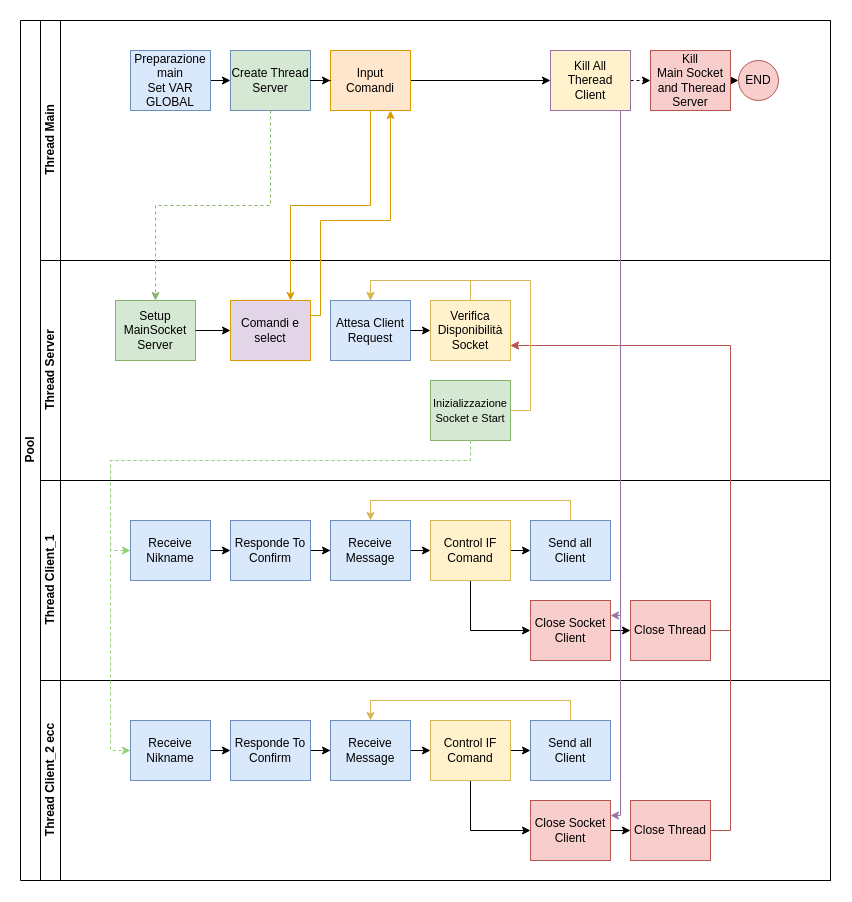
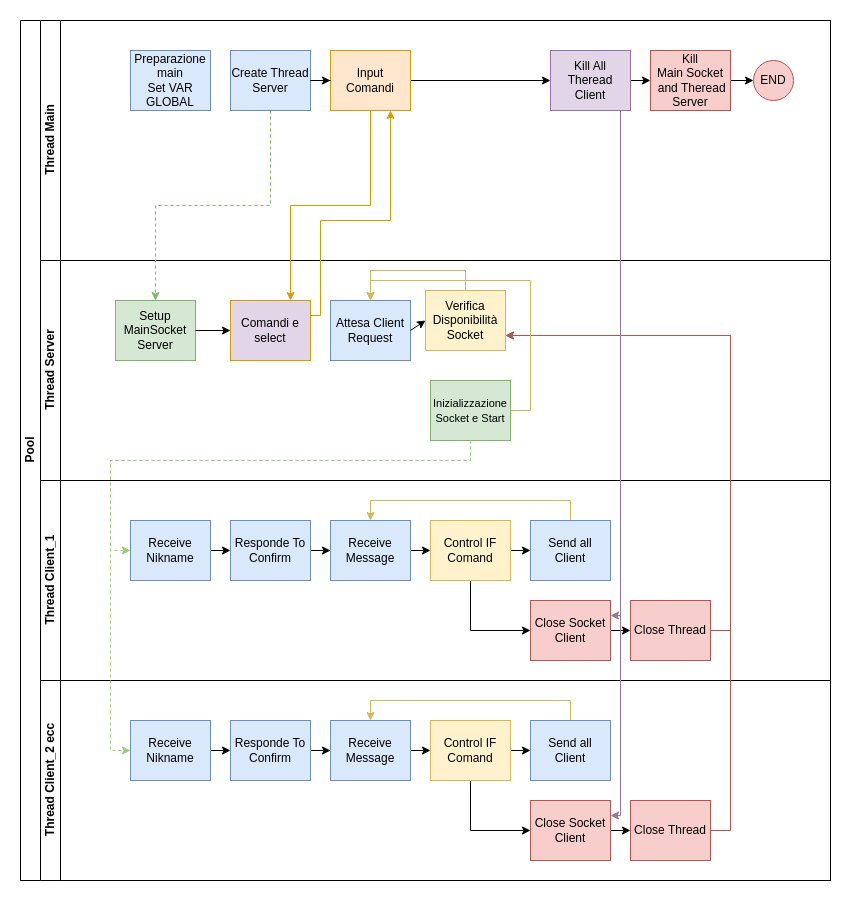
  <mxCell id="0" />
  <mxCell id="1" parent="0" />
  <mxCell id="2" value="Pool" style="swimlane;html=1;childLayout=stackLayout;resizeParent=1;resizeParentMax=0;horizontal=0;startSize=20;horizontalStack=0;" parent="1" vertex="1"><mxGeometry x="20" y="20" width="810" height="860" as="geometry" /></mxCell>
  <mxCell id="3" value="Thread Main" style="swimlane;html=1;startSize=20;horizontal=0;" parent="2" vertex="1"><mxGeometry x="20" width="790" height="240" as="geometry" /></mxCell>
- <mxCell id="4" style="edgeStyle=orthogonalEdgeStyle;rounded=0;orthogonalLoop=1;jettySize=auto;html=1;exitX=1;exitY=0.5;exitDx=0;exitDy=0;entryX=0;entryY=0.5;entryDx=0;entryDy=0;" edge="1" parent="3" source="5" target="9"><mxGeometry relative="1" as="geometry" /></mxCell>
  <mxCell id="5" value="Preparazione&lt;br&gt;main&lt;br&gt;Set VAR GLOBAL" style="rounded=0;whiteSpace=wrap;html=1;fontFamily=Helvetica;fontSize=12;align=center;fillColor=#dae8fc;strokeColor=#6c8ebf;" parent="3" vertex="1"><mxGeometry x="90" y="30" width="80" height="60" as="geometry" /></mxCell>
- <mxCell id="6" style="edgeStyle=orthogonalEdgeStyle;rounded=0;orthogonalLoop=1;jettySize=auto;html=1;exitX=1;exitY=0.5;exitDx=0;exitDy=0;entryX=0;entryY=0.5;entryDx=0;entryDy=0;endArrow=classic;endFill=1;strokeColor=#000000;dashed=1;" edge="1" parent="3" source="7" target="14"><mxGeometry relative="1" as="geometry" /></mxCell>
- <mxCell id="7" value="Kill All Theread Client" style="rounded=0;whiteSpace=wrap;html=1;fontFamily=Helvetica;fontSize=12;align=center;fillColor=#fff2cc;strokeColor=#9673a6;" parent="3" vertex="1"><mxGeometry x="510" y="30" width="80" height="60" as="geometry" /></mxCell>
- <mxCell id="8" value="END" style="ellipse;whiteSpace=wrap;html=1;fillColor=#f8cecc;strokeColor=#b85450;" parent="3" vertex="1"><mxGeometry x="698" y="40" width="40" height="40" as="geometry" /></mxCell>
- <mxCell id="9" value="Create Thread Server" style="rounded=0;whiteSpace=wrap;html=1;fontFamily=Helvetica;fontSize=12;align=center;fillColor=#d5e8d4;strokeColor=#6c8ebf;" vertex="1" parent="3"><mxGeometry x="190" y="30" width="80" height="60" as="geometry" /></mxCell>
+ <mxCell id="6" style="edgeStyle=orthogonalEdgeStyle;rounded=0;orthogonalLoop=1;jettySize=auto;html=1;exitX=1;exitY=0.5;exitDx=0;exitDy=0;entryX=0;entryY=0.5;entryDx=0;entryDy=0;endArrow=classic;endFill=1;strokeColor=#000000;" edge="1" parent="3" source="7" target="14"><mxGeometry relative="1" as="geometry" /></mxCell>
+ <mxCell id="7" value="Kill All Theread Client" style="rounded=0;whiteSpace=wrap;html=1;fontFamily=Helvetica;fontSize=12;align=center;fillColor=#e1d5e7;strokeColor=#9673a6;" parent="3" vertex="1"><mxGeometry x="510" y="30" width="80" height="60" as="geometry" /></mxCell>
+ <mxCell id="8" value="END" style="ellipse;whiteSpace=wrap;html=1;fillColor=#f8cecc;strokeColor=#b85450;" parent="3" vertex="1"><mxGeometry x="713" y="40" width="40" height="40" as="geometry" /></mxCell>
+ <mxCell id="9" value="Create Thread Server" style="rounded=0;whiteSpace=wrap;html=1;fontFamily=Helvetica;fontSize=12;align=center;fillColor=#dae8fc;strokeColor=#6c8ebf;" vertex="1" parent="3"><mxGeometry x="190" y="30" width="80" height="60" as="geometry" /></mxCell>
  <mxCell id="10" style="edgeStyle=orthogonalEdgeStyle;rounded=0;orthogonalLoop=1;jettySize=auto;html=1;exitX=1;exitY=0.5;exitDx=0;exitDy=0;entryX=0;entryY=0.5;entryDx=0;entryDy=0;endArrow=classic;endFill=1;strokeColor=#000000;" edge="1" parent="3" source="11" target="7"><mxGeometry relative="1" as="geometry" /></mxCell>
  <mxCell id="11" value="Input Comandi" style="rounded=0;whiteSpace=wrap;html=1;fontFamily=Helvetica;fontSize=12;align=center;fillColor=#ffe6cc;strokeColor=#d79b00;" vertex="1" parent="3"><mxGeometry x="290" y="30" width="80" height="60" as="geometry" /></mxCell>
  <mxCell id="12" style="edgeStyle=orthogonalEdgeStyle;rounded=0;orthogonalLoop=1;jettySize=auto;html=1;entryX=0;entryY=0.5;entryDx=0;entryDy=0;" edge="1" parent="3" source="9" target="11"><mxGeometry relative="1" as="geometry"><mxPoint x="300" y="60" as="targetPoint" /></mxGeometry></mxCell>
  <mxCell id="13" style="edgeStyle=orthogonalEdgeStyle;rounded=0;orthogonalLoop=1;jettySize=auto;html=1;exitX=1;exitY=0.5;exitDx=0;exitDy=0;entryX=0;entryY=0.5;entryDx=0;entryDy=0;endArrow=classic;endFill=1;strokeColor=#000000;" edge="1" parent="3" source="14" target="8"><mxGeometry relative="1" as="geometry" /></mxCell>
  <mxCell id="14" value="Kill &lt;br&gt;Main Socket&lt;br&gt;&amp;nbsp;and Theread Server" style="rounded=0;whiteSpace=wrap;html=1;fontFamily=Helvetica;fontSize=12;align=center;fillColor=#f8cecc;strokeColor=#b85450;" vertex="1" parent="3"><mxGeometry x="610" y="30" width="80" height="60" as="geometry" /></mxCell>
  <mxCell id="15" value="Thread Server" style="swimlane;html=1;startSize=20;horizontal=0;" parent="2" vertex="1"><mxGeometry x="20" y="240" width="790" height="220" as="geometry" /></mxCell>
  <mxCell id="16" value="Attesa Client Request" style="rounded=0;whiteSpace=wrap;html=1;fontFamily=Helvetica;fontSize=12;align=center;fillColor=#dae8fc;strokeColor=#6c8ebf;" parent="15" vertex="1"><mxGeometry x="290" y="40" width="80" height="60" as="geometry" /></mxCell>
- <mxCell id="17" value="Verifica Disponibilità&lt;br&gt;Socket" style="rounded=0;whiteSpace=wrap;html=1;fillColor=#fff2cc;strokeColor=#d6b656;" parent="15" vertex="1"><mxGeometry x="390" y="40" width="80" height="60" as="geometry" /></mxCell>
+ <mxCell id="17" value="Verifica Disponibilità&lt;br&gt;Socket" style="rounded=0;whiteSpace=wrap;html=1;fillColor=#fff2cc;strokeColor=#d6b656;" parent="15" vertex="1"><mxGeometry x="385" y="30" width="80" height="60" as="geometry" /></mxCell>
  <mxCell id="18" value="" style="endArrow=classic;html=1;entryX=0;entryY=0.5;entryDx=0;entryDy=0;exitX=1;exitY=0.5;exitDx=0;exitDy=0;" parent="15" source="16" target="17" edge="1"><mxGeometry width="50" height="50" relative="1" as="geometry"><mxPoint x="190" y="410" as="sourcePoint" /><mxPoint x="240" y="360" as="targetPoint" /></mxGeometry></mxCell>
  <mxCell id="19" value="&lt;font style=&quot;font-size: 11px&quot;&gt;Inizializzazione&lt;br&gt;Socket e Start&lt;/font&gt;" style="rounded=0;whiteSpace=wrap;html=1;fontFamily=Helvetica;fontSize=12;align=center;fillColor=#d5e8d4;strokeColor=#82b366;" parent="15" vertex="1"><mxGeometry x="390" y="120" width="80" height="60" as="geometry" /></mxCell>
  <mxCell id="20" style="edgeStyle=orthogonalEdgeStyle;rounded=0;jumpSize=0;orthogonalLoop=1;jettySize=auto;html=1;exitX=0.5;exitY=0;exitDx=0;exitDy=0;endSize=6;strokeWidth=1;entryX=0.5;entryY=0;entryDx=0;entryDy=0;fillColor=#fff2cc;strokeColor=#d6b656;" parent="15" source="17" target="16" edge="1"><mxGeometry relative="1" as="geometry"><mxPoint x="299.69" y="10" as="targetPoint" /></mxGeometry></mxCell>
  <mxCell id="21" value="Setup MainSocket&lt;br&gt;Server" style="rounded=0;whiteSpace=wrap;html=1;fontFamily=Helvetica;fontSize=12;align=center;fillColor=#d5e8d4;strokeColor=#82b366;" parent="15" vertex="1"><mxGeometry x="75" y="40" width="80" height="60" as="geometry" /></mxCell>
  <mxCell id="22" value="Comandi e select" style="rounded=0;whiteSpace=wrap;html=1;fontFamily=Helvetica;fontSize=12;align=center;fillColor=#e1d5e7;strokeColor=#d79b00;" vertex="1" parent="15"><mxGeometry x="190" y="40" width="80" height="60" as="geometry" /></mxCell>
  <mxCell id="23" style="edgeStyle=orthogonalEdgeStyle;rounded=0;jumpSize=0;orthogonalLoop=1;jettySize=auto;html=1;exitX=1;exitY=0.5;exitDx=0;exitDy=0;entryX=0;entryY=0.5;entryDx=0;entryDy=0;endSize=6;strokeWidth=1;" edge="1" parent="15" source="21" target="22"><mxGeometry relative="1" as="geometry"><mxPoint x="320" y="330" as="targetPoint" /><mxPoint x="200" y="330" as="sourcePoint" /></mxGeometry></mxCell>
  <mxCell id="24" value="Thread Client_1" style="swimlane;html=1;startSize=20;horizontal=0;" parent="2" vertex="1"><mxGeometry x="20" y="460" width="790" height="200" as="geometry" /></mxCell>
  <mxCell id="25" style="edgeStyle=orthogonalEdgeStyle;rounded=0;jumpSize=0;orthogonalLoop=1;jettySize=auto;html=1;exitX=1;exitY=0.5;exitDx=0;exitDy=0;entryX=0;entryY=0.5;entryDx=0;entryDy=0;endSize=6;strokeWidth=1;" parent="24" source="26" target="28" edge="1"><mxGeometry relative="1" as="geometry" /></mxCell>
  <mxCell id="26" value="Receive Nikname" style="rounded=0;whiteSpace=wrap;html=1;fontFamily=Helvetica;fontSize=12;align=center;fillColor=#dae8fc;strokeColor=#6c8ebf;" parent="24" vertex="1"><mxGeometry x="90" y="40" width="80" height="60" as="geometry" /></mxCell>
  <mxCell id="27" style="edgeStyle=orthogonalEdgeStyle;rounded=0;jumpSize=0;orthogonalLoop=1;jettySize=auto;html=1;exitX=1;exitY=0.5;exitDx=0;exitDy=0;endSize=6;strokeWidth=1;" parent="24" source="28" target="30" edge="1"><mxGeometry relative="1" as="geometry" /></mxCell>
  <mxCell id="28" value="Responde To&lt;br&gt;Confirm" style="rounded=0;whiteSpace=wrap;html=1;fontFamily=Helvetica;fontSize=12;align=center;fillColor=#dae8fc;strokeColor=#6c8ebf;" parent="24" vertex="1"><mxGeometry x="190" y="40" width="80" height="60" as="geometry" /></mxCell>
  <mxCell id="29" style="edgeStyle=orthogonalEdgeStyle;rounded=0;jumpSize=0;orthogonalLoop=1;jettySize=auto;html=1;exitX=1;exitY=0.5;exitDx=0;exitDy=0;entryX=0;entryY=0.5;entryDx=0;entryDy=0;endSize=6;strokeWidth=1;" parent="24" source="30" target="35" edge="1"><mxGeometry relative="1" as="geometry" /></mxCell>
  <mxCell id="30" value="Receive&lt;br&gt;Message" style="rounded=0;whiteSpace=wrap;html=1;fontFamily=Helvetica;fontSize=12;align=center;fillColor=#dae8fc;strokeColor=#6c8ebf;" parent="24" vertex="1"><mxGeometry x="290" y="40" width="80" height="60" as="geometry" /></mxCell>
  <mxCell id="31" style="edgeStyle=orthogonalEdgeStyle;rounded=0;jumpSize=0;orthogonalLoop=1;jettySize=auto;html=1;exitX=0.5;exitY=0;exitDx=0;exitDy=0;entryX=0.5;entryY=0;entryDx=0;entryDy=0;endSize=6;strokeWidth=1;fillColor=#fff2cc;strokeColor=#d6b656;" parent="24" source="32" target="30" edge="1"><mxGeometry relative="1" as="geometry" /></mxCell>
  <mxCell id="32" value="Send all&lt;br&gt;Client" style="rounded=0;whiteSpace=wrap;html=1;fontFamily=Helvetica;fontSize=12;align=center;fillColor=#dae8fc;strokeColor=#6c8ebf;" parent="24" vertex="1"><mxGeometry x="490" y="40" width="80" height="60" as="geometry" /></mxCell>
  <mxCell id="33" style="edgeStyle=orthogonalEdgeStyle;rounded=0;jumpSize=0;orthogonalLoop=1;jettySize=auto;html=1;exitX=1;exitY=0.5;exitDx=0;exitDy=0;entryX=0;entryY=0.5;entryDx=0;entryDy=0;endSize=6;strokeWidth=1;" parent="24" source="35" target="32" edge="1"><mxGeometry relative="1" as="geometry" /></mxCell>
  <mxCell id="34" style="edgeStyle=orthogonalEdgeStyle;rounded=0;jumpSize=0;orthogonalLoop=1;jettySize=auto;html=1;exitX=0.5;exitY=1;exitDx=0;exitDy=0;entryX=0;entryY=0.5;entryDx=0;entryDy=0;endSize=6;strokeWidth=1;" parent="24" source="35" target="37" edge="1"><mxGeometry relative="1" as="geometry" /></mxCell>
  <mxCell id="35" value="Control IF&lt;br&gt;Comand" style="rounded=0;whiteSpace=wrap;html=1;fontFamily=Helvetica;fontSize=12;align=center;fillColor=#fff2cc;strokeColor=#d6b656;" parent="24" vertex="1"><mxGeometry x="390" y="40" width="80" height="60" as="geometry" /></mxCell>
  <mxCell id="36" style="edgeStyle=orthogonalEdgeStyle;rounded=0;orthogonalLoop=1;jettySize=auto;html=1;exitX=1;exitY=0.5;exitDx=0;exitDy=0;entryX=0;entryY=0.5;entryDx=0;entryDy=0;" parent="24" source="37" target="38" edge="1"><mxGeometry relative="1" as="geometry" /></mxCell>
  <mxCell id="37" value="Close Socket&lt;br&gt;Client" style="rounded=0;whiteSpace=wrap;html=1;fontFamily=Helvetica;fontSize=12;align=center;fillColor=#f8cecc;strokeColor=#b85450;" parent="24" vertex="1"><mxGeometry x="490" y="120" width="80" height="60" as="geometry" /></mxCell>
  <mxCell id="38" value="Close Thread" style="rounded=0;whiteSpace=wrap;html=1;fontFamily=Helvetica;fontSize=12;align=center;fillColor=#f8cecc;strokeColor=#b85450;" parent="24" vertex="1"><mxGeometry x="590" y="120" width="80" height="60" as="geometry" /></mxCell>
  <mxCell id="39" value="Thread Client_2 ecc" style="swimlane;html=1;startSize=20;horizontal=0;" vertex="1" parent="2"><mxGeometry x="20" y="660" width="790" height="200" as="geometry"><mxRectangle x="20" y="460" width="1080" height="20" as="alternateBounds" /></mxGeometry></mxCell>
  <mxCell id="40" style="edgeStyle=orthogonalEdgeStyle;rounded=0;jumpSize=0;orthogonalLoop=1;jettySize=auto;html=1;exitX=1;exitY=0.5;exitDx=0;exitDy=0;entryX=0;entryY=0.5;entryDx=0;entryDy=0;endSize=6;strokeWidth=1;" edge="1" parent="39" source="41" target="43"><mxGeometry relative="1" as="geometry" /></mxCell>
  <mxCell id="41" value="Receive Nikname" style="rounded=0;whiteSpace=wrap;html=1;fontFamily=Helvetica;fontSize=12;align=center;fillColor=#dae8fc;strokeColor=#6c8ebf;" vertex="1" parent="39"><mxGeometry x="90" y="40" width="80" height="60" as="geometry" /></mxCell>
  <mxCell id="42" style="edgeStyle=orthogonalEdgeStyle;rounded=0;jumpSize=0;orthogonalLoop=1;jettySize=auto;html=1;exitX=1;exitY=0.5;exitDx=0;exitDy=0;endSize=6;strokeWidth=1;" edge="1" parent="39" source="43" target="45"><mxGeometry relative="1" as="geometry" /></mxCell>
  <mxCell id="43" value="Responde To&lt;br&gt;Confirm" style="rounded=0;whiteSpace=wrap;html=1;fontFamily=Helvetica;fontSize=12;align=center;fillColor=#dae8fc;strokeColor=#6c8ebf;" vertex="1" parent="39"><mxGeometry x="190" y="40" width="80" height="60" as="geometry" /></mxCell>
  <mxCell id="44" style="edgeStyle=orthogonalEdgeStyle;rounded=0;jumpSize=0;orthogonalLoop=1;jettySize=auto;html=1;exitX=1;exitY=0.5;exitDx=0;exitDy=0;entryX=0;entryY=0.5;entryDx=0;entryDy=0;endSize=6;strokeWidth=1;" edge="1" parent="39" source="45" target="50"><mxGeometry relative="1" as="geometry" /></mxCell>
  <mxCell id="45" value="Receive&lt;br&gt;Message" style="rounded=0;whiteSpace=wrap;html=1;fontFamily=Helvetica;fontSize=12;align=center;fillColor=#dae8fc;strokeColor=#6c8ebf;" vertex="1" parent="39"><mxGeometry x="290" y="40" width="80" height="60" as="geometry" /></mxCell>
  <mxCell id="46" style="edgeStyle=orthogonalEdgeStyle;rounded=0;jumpSize=0;orthogonalLoop=1;jettySize=auto;html=1;exitX=0.5;exitY=0;exitDx=0;exitDy=0;entryX=0.5;entryY=0;entryDx=0;entryDy=0;endSize=6;strokeWidth=1;fillColor=#fff2cc;strokeColor=#d6b656;" edge="1" parent="39" source="47" target="45"><mxGeometry relative="1" as="geometry" /></mxCell>
  <mxCell id="47" value="Send all&lt;br&gt;Client" style="rounded=0;whiteSpace=wrap;html=1;fontFamily=Helvetica;fontSize=12;align=center;fillColor=#dae8fc;strokeColor=#6c8ebf;" vertex="1" parent="39"><mxGeometry x="490" y="40" width="80" height="60" as="geometry" /></mxCell>
  <mxCell id="48" style="edgeStyle=orthogonalEdgeStyle;rounded=0;jumpSize=0;orthogonalLoop=1;jettySize=auto;html=1;exitX=1;exitY=0.5;exitDx=0;exitDy=0;entryX=0;entryY=0.5;entryDx=0;entryDy=0;endSize=6;strokeWidth=1;" edge="1" parent="39" source="50" target="47"><mxGeometry relative="1" as="geometry" /></mxCell>
  <mxCell id="49" style="edgeStyle=orthogonalEdgeStyle;rounded=0;jumpSize=0;orthogonalLoop=1;jettySize=auto;html=1;exitX=0.5;exitY=1;exitDx=0;exitDy=0;entryX=0;entryY=0.5;entryDx=0;entryDy=0;endSize=6;strokeWidth=1;" edge="1" parent="39" source="50" target="52"><mxGeometry relative="1" as="geometry" /></mxCell>
  <mxCell id="50" value="Control IF&lt;br&gt;Comand" style="rounded=0;whiteSpace=wrap;html=1;fontFamily=Helvetica;fontSize=12;align=center;fillColor=#fff2cc;strokeColor=#d6b656;" vertex="1" parent="39"><mxGeometry x="390" y="40" width="80" height="60" as="geometry" /></mxCell>
  <mxCell id="51" style="edgeStyle=orthogonalEdgeStyle;rounded=0;orthogonalLoop=1;jettySize=auto;html=1;exitX=1;exitY=0.5;exitDx=0;exitDy=0;entryX=0;entryY=0.5;entryDx=0;entryDy=0;" edge="1" parent="39" source="52" target="53"><mxGeometry relative="1" as="geometry" /></mxCell>
  <mxCell id="52" value="Close Socket&lt;br&gt;Client" style="rounded=0;whiteSpace=wrap;html=1;fontFamily=Helvetica;fontSize=12;align=center;fillColor=#f8cecc;strokeColor=#b85450;" vertex="1" parent="39"><mxGeometry x="490" y="120" width="80" height="60" as="geometry" /></mxCell>
  <mxCell id="53" value="Close Thread" style="rounded=0;whiteSpace=wrap;html=1;fontFamily=Helvetica;fontSize=12;align=center;fillColor=#f8cecc;strokeColor=#b85450;" vertex="1" parent="39"><mxGeometry x="590" y="120" width="80" height="60" as="geometry" /></mxCell>
  <mxCell id="54" style="edgeStyle=orthogonalEdgeStyle;rounded=0;orthogonalLoop=1;jettySize=auto;html=1;exitX=1;exitY=0.5;exitDx=0;exitDy=0;entryX=1;entryY=0.75;entryDx=0;entryDy=0;fillColor=#f8cecc;strokeColor=#b85450;" parent="2" source="38" target="17" edge="1"><mxGeometry relative="1" as="geometry" /></mxCell>
  <mxCell id="55" style="edgeStyle=orthogonalEdgeStyle;rounded=0;orthogonalLoop=1;jettySize=auto;html=1;exitX=0.5;exitY=1;exitDx=0;exitDy=0;entryX=0.5;entryY=0;entryDx=0;entryDy=0;dashed=1;fillColor=#d5e8d4;strokeColor=#82b366;" edge="1" parent="2" source="9" target="21"><mxGeometry relative="1" as="geometry" /></mxCell>
  <mxCell id="56" style="edgeStyle=orthogonalEdgeStyle;rounded=0;orthogonalLoop=1;jettySize=auto;html=1;exitX=0.5;exitY=1;exitDx=0;exitDy=0;entryX=0;entryY=0.5;entryDx=0;entryDy=0;endArrow=classic;endFill=1;dashed=1;strokeColor=#97D077;" edge="1" parent="2" source="19" target="26"><mxGeometry relative="1" as="geometry"><Array as="points"><mxPoint x="450" y="440" /><mxPoint x="90" y="440" /><mxPoint x="90" y="530" /></Array></mxGeometry></mxCell>
  <mxCell id="57" style="edgeStyle=orthogonalEdgeStyle;rounded=0;orthogonalLoop=1;jettySize=auto;html=1;exitX=0.5;exitY=1;exitDx=0;exitDy=0;entryX=0;entryY=0.5;entryDx=0;entryDy=0;dashed=1;endArrow=classic;endFill=1;strokeColor=#97D077;" edge="1" parent="2" source="19" target="41"><mxGeometry relative="1" as="geometry"><Array as="points"><mxPoint x="450" y="440" /><mxPoint x="90" y="440" /><mxPoint x="90" y="730" /></Array></mxGeometry></mxCell>
  <mxCell id="58" style="edgeStyle=orthogonalEdgeStyle;rounded=0;orthogonalLoop=1;jettySize=auto;html=1;exitX=1;exitY=0.5;exitDx=0;exitDy=0;entryX=1;entryY=0.75;entryDx=0;entryDy=0;endArrow=classic;endFill=1;fillColor=#f8cecc;strokeColor=#b85450;" edge="1" parent="2" source="53" target="17"><mxGeometry relative="1" as="geometry" /></mxCell>
  <mxCell id="59" style="edgeStyle=orthogonalEdgeStyle;rounded=0;orthogonalLoop=1;jettySize=auto;html=1;exitX=0.5;exitY=1;exitDx=0;exitDy=0;entryX=0.75;entryY=0;entryDx=0;entryDy=0;endArrow=classic;endFill=1;strokeColor=#d79b00;fillColor=#ffe6cc;" edge="1" parent="2" source="11" target="22"><mxGeometry relative="1" as="geometry" /></mxCell>
  <mxCell id="60" style="edgeStyle=orthogonalEdgeStyle;rounded=0;orthogonalLoop=1;jettySize=auto;html=1;exitX=1;exitY=0.25;exitDx=0;exitDy=0;entryX=0.75;entryY=1;entryDx=0;entryDy=0;endArrow=classic;endFill=1;strokeColor=#d79b00;fillColor=#ffe6cc;" edge="1" parent="2" source="22" target="11"><mxGeometry relative="1" as="geometry"><Array as="points"><mxPoint x="300" y="295" /><mxPoint x="300" y="200" /><mxPoint x="370" y="200" /></Array></mxGeometry></mxCell>
  <mxCell id="61" style="edgeStyle=orthogonalEdgeStyle;rounded=0;orthogonalLoop=1;jettySize=auto;html=1;exitX=0.75;exitY=1;exitDx=0;exitDy=0;entryX=1;entryY=0.25;entryDx=0;entryDy=0;endArrow=classic;endFill=1;strokeColor=#9673a6;fillColor=#e1d5e7;" edge="1" parent="2" source="7" target="37"><mxGeometry relative="1" as="geometry"><Array as="points"><mxPoint x="600" y="90" /><mxPoint x="600" y="595" /></Array></mxGeometry></mxCell>
  <mxCell id="62" style="edgeStyle=orthogonalEdgeStyle;rounded=0;orthogonalLoop=1;jettySize=auto;html=1;exitX=0.75;exitY=1;exitDx=0;exitDy=0;endArrow=classic;endFill=1;strokeColor=#9673a6;fillColor=#e1d5e7;entryX=1;entryY=0.25;entryDx=0;entryDy=0;" edge="1" parent="2" source="7" target="52"><mxGeometry relative="1" as="geometry"><mxPoint x="600" y="800" as="targetPoint" /><Array as="points"><mxPoint x="600" y="90" /><mxPoint x="600" y="795" /></Array></mxGeometry></mxCell>
  <mxCell id="63" style="edgeStyle=orthogonalEdgeStyle;rounded=0;orthogonalLoop=1;jettySize=auto;html=1;exitX=1;exitY=0.5;exitDx=0;exitDy=0;endArrow=classic;endFill=1;strokeColor=#d6b656;fillColor=#fff2cc;" edge="1" parent="1" source="19"><mxGeometry relative="1" as="geometry"><mxPoint x="370" y="300" as="targetPoint" /><Array as="points"><mxPoint x="530" y="410" /><mxPoint x="530" y="280" /><mxPoint x="370" y="280" /></Array></mxGeometry></mxCell>
